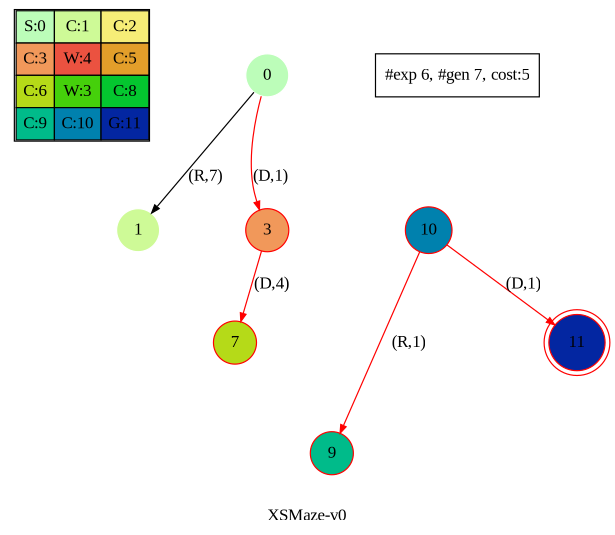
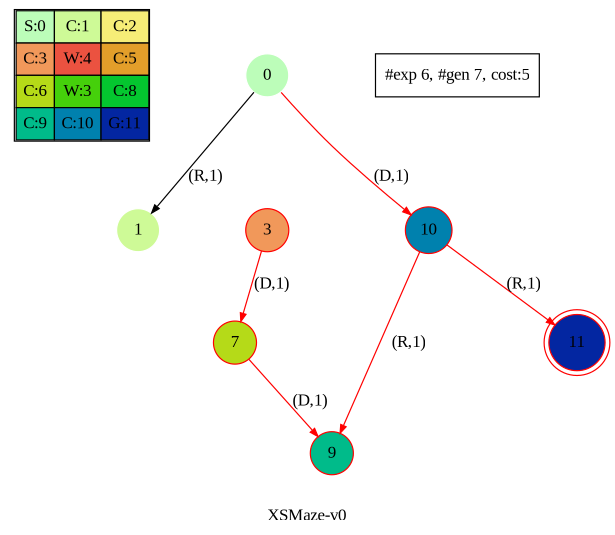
  digraph {
    fontname="Liberation Serif"
    label="XSMaze-v0"
    nodesep=1
    ranksep=0.5
    node [fontname="Liberation Serif" shape=circle color=red style=filled]
    edge [arrowsize=0.7 fontname="Liberation Serif" color=red]
    n1 [label=<<table border="1" cellpadding="5" cellspacing="0" cellborder="1"><tr><td bgcolor="0.32745098 0.267733   0.99083125 1.        ">S:0</td><td bgcolor="0.24117647 0.39545121 0.97940977 1.        ">C:1</td><td bgcolor="0.15490196 0.51591783 0.96349314 1.        ">C:2</td></tr><tr><td bgcolor="0.06862745 0.62692381 0.94315443 1.        ">C:3</td><td bgcolor="0.01764706 0.72643357 0.91848699 1.        ">W:4</td><td bgcolor="0.10392157 0.81262237 0.88960401 1.        ">C:5</td></tr><tr><td bgcolor="0.19803922 0.88960401 0.8534438  1.        ">C:6</td><td bgcolor="0.28431373 0.94315443 0.81619691 1.        ">W:3</td><td bgcolor="0.37058824 0.97940977 0.77520398 1.        ">C:8</td></tr><tr><td bgcolor="0.45686275 0.99770518 0.73065313 1.        ">C:9</td><td bgcolor="0.54313725 0.99770518 0.68274886 1.        ">C:10</td><td bgcolor="0.62941176 0.97940977 0.63171101 1.        ">G:11</td></tr></table>> shape=plaintext color="" style=""]
    n2 [color=white fillcolor="0.32745098 0.267733   0.99083125 1.        " label=0]
    n3 [color=white fillcolor="0.24117647 0.39545121 0.97940977 1.        " label=1]
    n4 [fillcolor="0.06862745 0.62692381 0.94315443 1.        " label=3]
    n5 [fillcolor="0.19803922 0.88960401 0.8534438  1.        " label=7]
    n6 [fillcolor="0.45686275 0.99770518 0.73065313 1.        " label=9]
    n7 [fillcolor="0.54313725 0.99770518 0.68274886 1.        " label=10]
    n8 [fillcolor="0.62941176 0.97940977 0.63171101 1.        " label=11 peripheries=2]
    "#exp 6, #gen 7, cost:5" [shape=box color="" style=""]
    subgraph sub_1 {
      label=Map
      n1
    }
-   n2 -> n3 [label="(R,7)" color=""]
-   n2 -> n4 [label="(D,1)"]
-   n4 -> n5 [label="(D,4)"]
+   n2 -> n3 [label="(R,1)" color=""]
+   n2 -> n7 [label="(D,1)"]
+   n4 -> n5 [label="(D,1)"]
+   n5 -> n6 [label="(D,1)"]
    n7 -> n6 [label="(R,1)"]
-   n7 -> n8 [label="(D,1)"]
+   n7 -> n8 [label="(R,1)"]
  }
